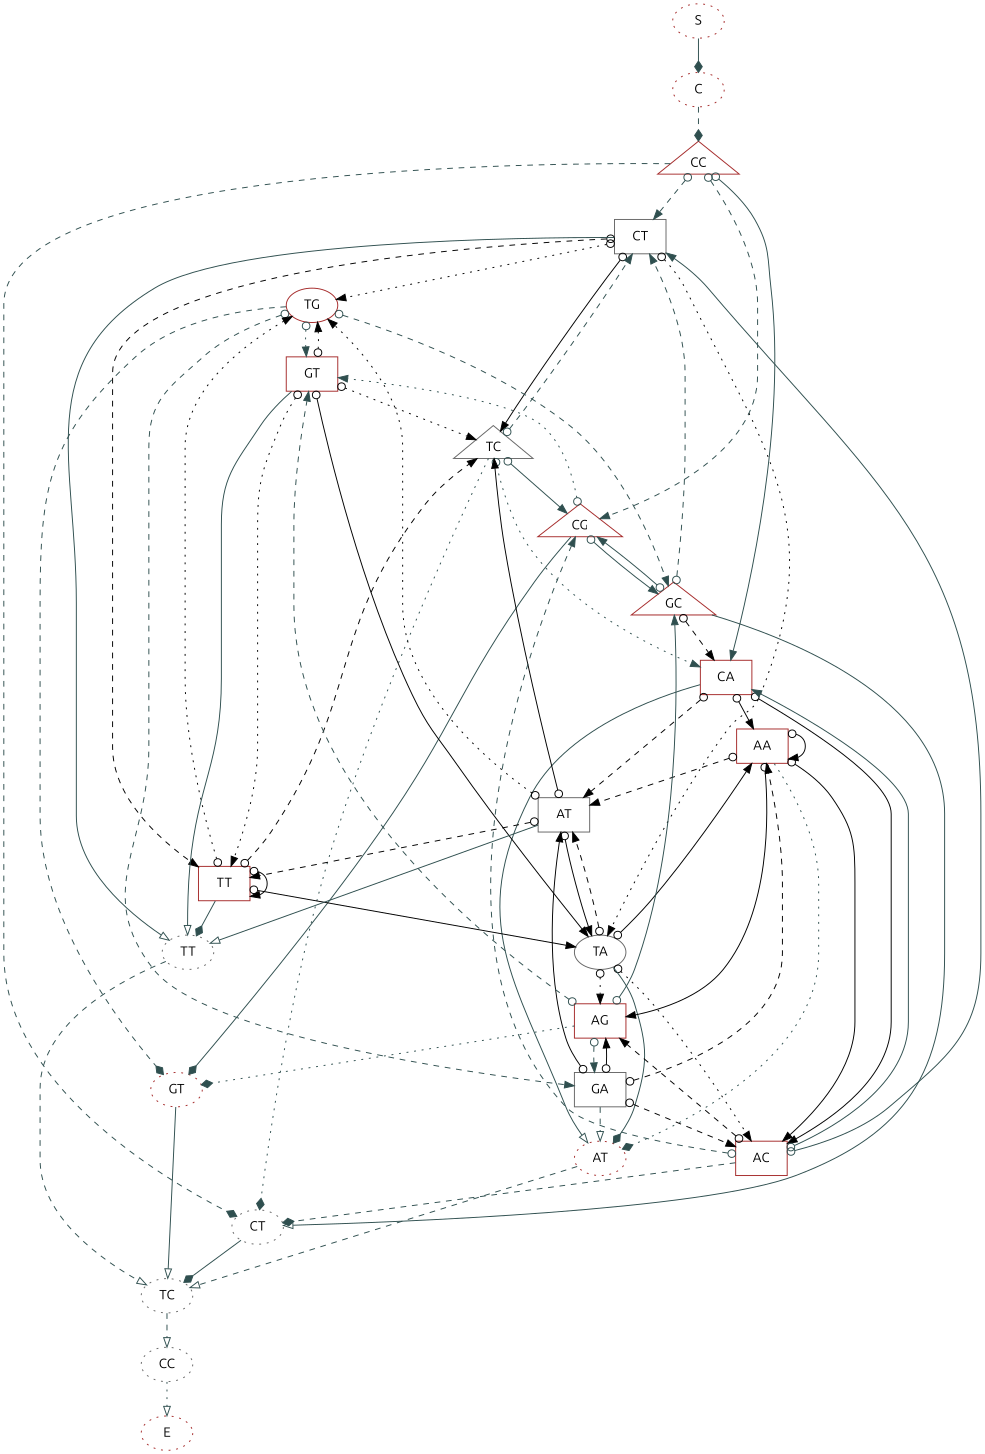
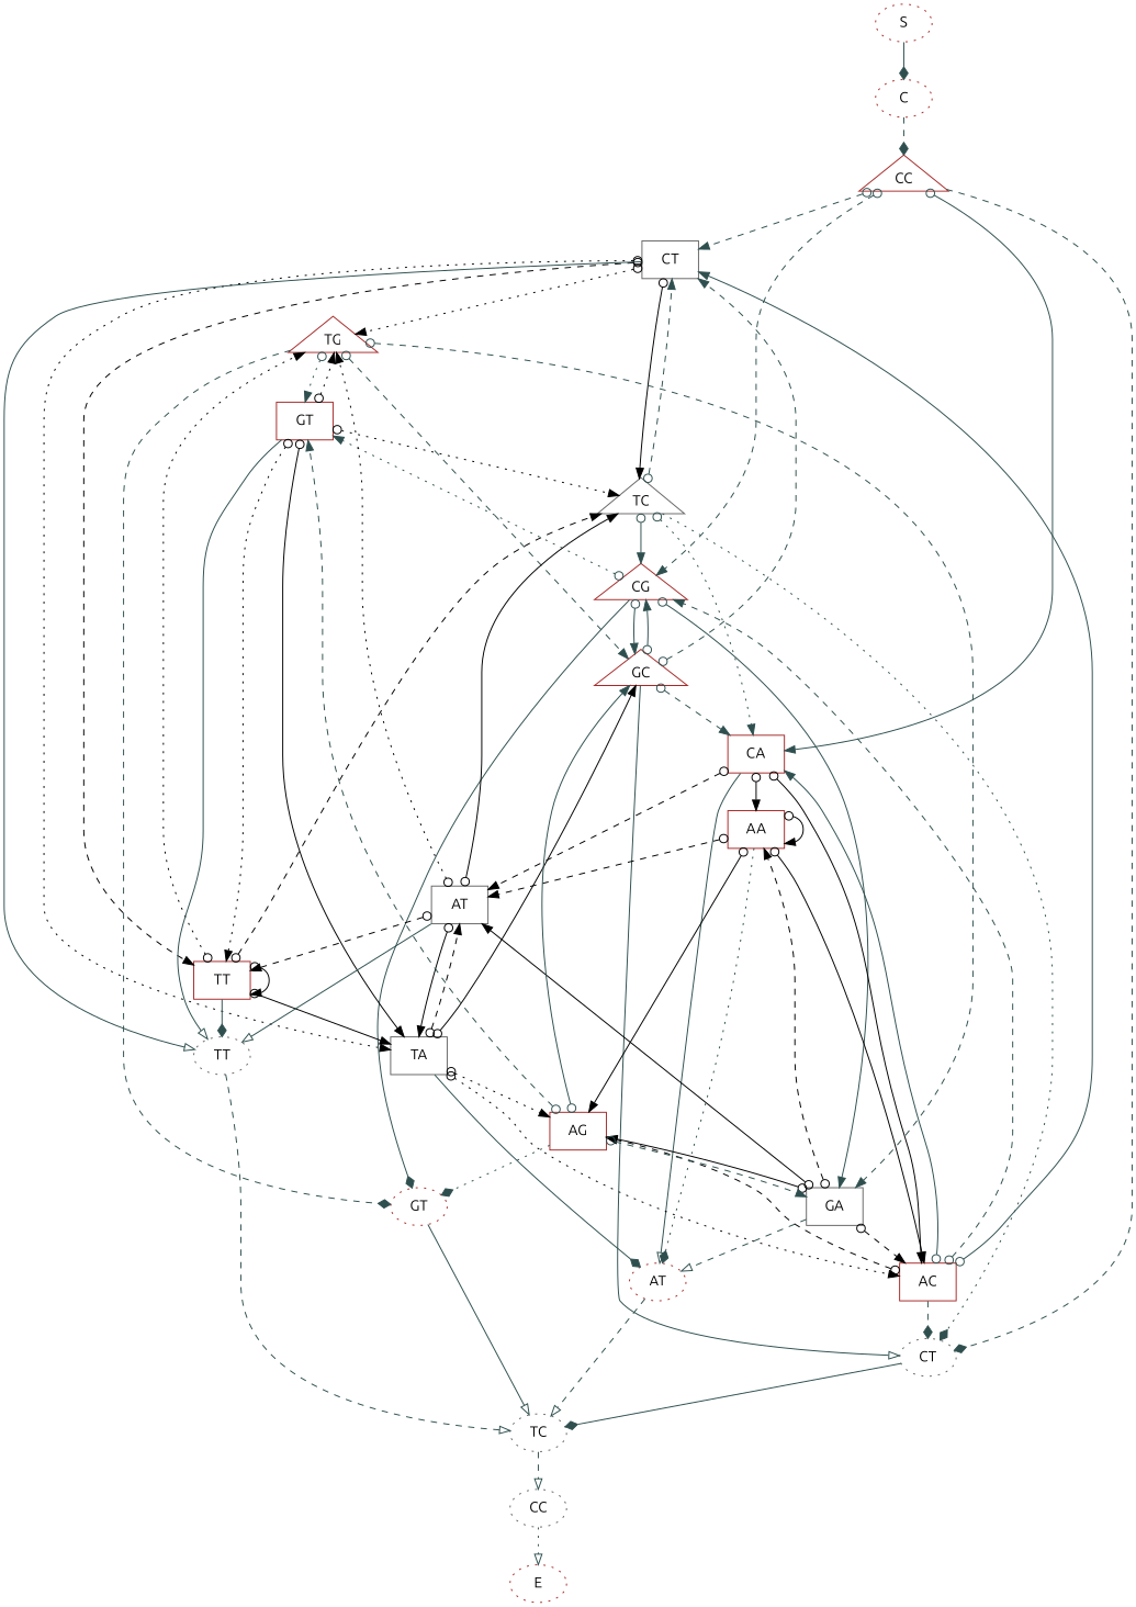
  digraph {
    fontname=Ubuntu
    rankdir=TB
    node [color=brown fontname=Ubuntu]
    edge [color=darkslategrey fontname=Ubuntu style=solid arrowtail=odot dir=both]
    n1 [label=S style=dotted]
    n2 [label=C style=dotted]
    n3 [label=CC shape=triangle]
    n4 [color=gray40 label=CT shape=rect]
    n5 [label=CG shape=triangle]
    n6 [label=CA shape=rect]
    n7 [color=gray40 label=CT style=dotted]
-   n8 [label=TG shape=ellipse]
+   n8 [label=TG shape=triangle]
    n9 [color=gray40 label=TC shape=triangle]
-   n10 [color=gray40 label=TA shape=ellipse]
+   n10 [color=gray40 label=TA shape=rect]
    n11 [label=TT shape=rect]
    n12 [color=gray40 label=TT style=dotted]
    n13 [label=GT shape=rect]
    n14 [label=GC shape=triangle]
    n15 [color=gray40 label=GA shape=rect]
    n16 [label=GT style=dotted]
    n17 [label=AA shape=rect]
    n18 [color=gray40 label=AT shape=rect]
    n19 [label=AC shape=box]
    n20 [label=AT style=dotted]
    n21 [color=gray40 label=TC style=dotted]
    n22 [label=AG shape=box]
    n23 [color=gray40 label=CC style=dotted]
    n24 [label=E style=dotted]
    n1 -> n2 [arrowhead=diamond arrowtail="" dir=""]
    n2 -> n3 [arrowhead=diamond style=dashed arrowtail="" dir=""]
    n3 -> n4 [style=dashed]
    n3 -> n5 [style=dashed]
    n3 -> n6
    n3 -> n7 [arrowhead=diamond style=dashed arrowtail="" dir=""]
    n4 -> n8 [color=black style=dotted]
    n4 -> n9 [color=black]
    n4 -> n10 [color=black style=dotted]
    n4 -> n11 [color=black style=dashed]
    n4 -> n12 [arrowhead=onormal arrowtail="" dir=""]
    n5 -> n13 [style=dotted]
    n5 -> n14
+   n5 -> n15
    n5 -> n16 [arrowhead=diamond arrowtail="" dir=""]
    n6 -> n17 [color=black]
    n6 -> n18 [color=black style=dashed]
    n6 -> n19 [color=black]
    n6 -> n20 [arrowhead=onormal arrowtail="" dir=""]
    n7 -> n21 [arrowhead=diamond arrowtail="" dir=""]
    n8 -> n13 [style=dotted]
    n8 -> n14 [style=dashed]
    n8 -> n15 [style=dashed]
    n8 -> n16 [arrowhead=diamond style=dashed arrowtail="" dir=""]
    n9 -> n4 [style=dashed]
    n9 -> n5
    n9 -> n6 [style=dotted]
    n9 -> n7 [arrowhead=diamond style=dotted arrowtail="" dir=""]
-   n10 -> n17 [color=black]
+   n10 -> n14 [color=black]
    n10 -> n18 [color=black style=dashed]
    n10 -> n19 [color=black style=dotted]
    n10 -> n20 [arrowhead=diamond arrowtail="" dir=""]
    n10 -> n22 [color=black style=dotted]
    n11 -> n8 [color=black style=dotted]
    n11 -> n9 [color=black style=dashed]
    n11 -> n10 [color=black]
    n11 -> n11 [color=black]
    n11 -> n12 [arrowhead=diamond arrowtail="" dir=""]
    n12 -> n21 [arrowhead=onormal style=dashed arrowtail="" dir=""]
    n13 -> n8 [color=black style=dotted]
    n13 -> n9 [color=black style=dotted]
    n13 -> n10 [color=black]
    n13 -> n11 [color=black style=dotted]
    n13 -> n12 [arrowhead=onormal arrowtail="" dir=""]
    n14 -> n4 [style=dashed]
    n14 -> n5
-   n14 -> n6 [color=black style=dashed]
+   n14 -> n6 [style=dashed]
    n14 -> n7 [arrowhead=onormal arrowtail="" dir=""]
    n15 -> n17 [color=black style=dashed]
    n15 -> n18 [color=black]
    n15 -> n19 [color=black style=dashed]
    n15 -> n20 [arrowhead=onormal style=dashed arrowtail="" dir=""]
    n15 -> n22 [color=black]
    n16 -> n21 [arrowhead=onormal arrowtail="" dir=""]
    n17 -> n17 [color=black]
    n17 -> n18 [color=black style=dashed]
    n17 -> n19 [color=black]
    n17 -> n20 [arrowhead=diamond style=dotted arrowtail="" dir=""]
    n17 -> n22 [color=black]
    n18 -> n8 [color=black style=dotted]
    n18 -> n9 [color=black]
    n18 -> n10 [color=black]
    n18 -> n11 [color=black style=dashed]
    n18 -> n12 [arrowhead=onormal arrowtail="" dir=""]
    n19 -> n4
    n19 -> n5 [style=dashed]
    n19 -> n6
    n19 -> n7 [arrowhead=diamond style=dashed arrowtail="" dir=""]
    n19 -> n22 [color=black style=dashed]
    n20 -> n21 [arrowhead=onormal style=dashed arrowtail="" dir=""]
    n21 -> n23 [arrowhead=onormal style=dashed arrowtail="" dir=""]
    n22 -> n13 [style=dashed]
    n22 -> n14
    n22 -> n15 [style=dashed]
    n22 -> n16 [arrowhead=diamond style=dotted arrowtail="" dir=""]
    n23 -> n24 [arrowhead=onormal style=dotted arrowtail="" dir=""]
  }
